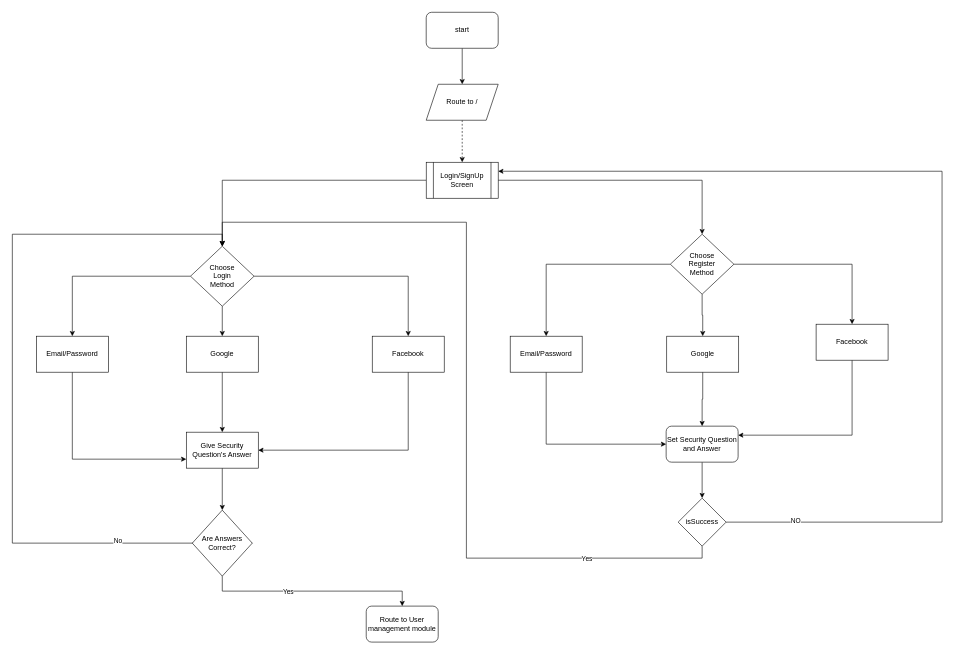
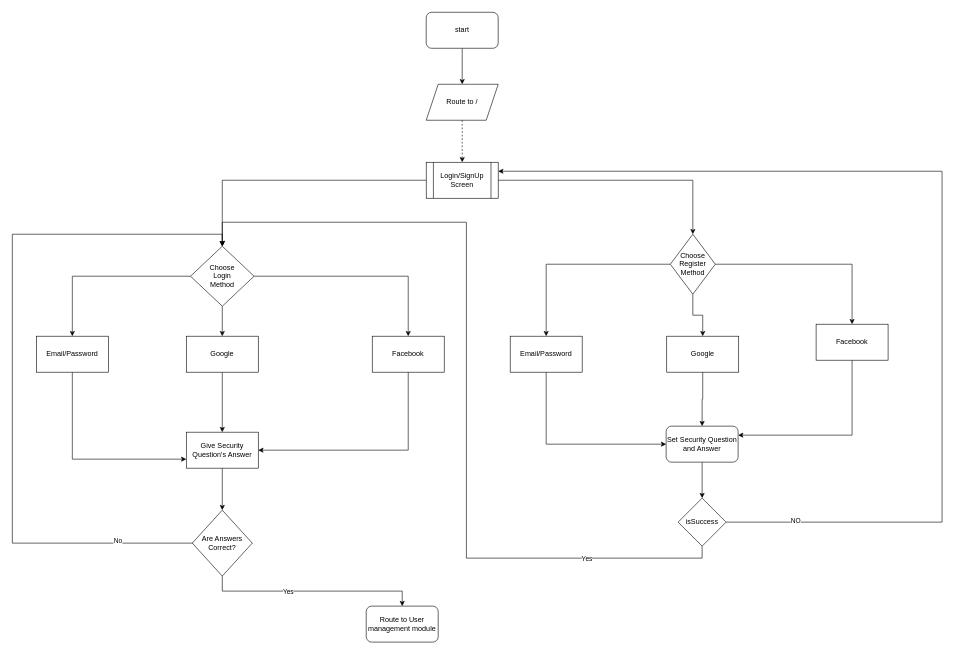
  <mxCell id="0" />
  <mxCell id="1" parent="0" />
  <mxCell id="2" style="edgeStyle=orthogonalEdgeStyle;rounded=0;orthogonalLoop=1;jettySize=auto;html=1;exitX=0.5;exitY=1;exitDx=0;exitDy=0;" edge="1" parent="1" source="3" target="5"><mxGeometry relative="1" as="geometry" /></mxCell>
  <mxCell id="3" value="start" style="rounded=1;whiteSpace=wrap;html=1;" vertex="1" parent="1"><mxGeometry x="710" y="20" width="120" height="60" as="geometry" /></mxCell>
  <mxCell id="4" style="edgeStyle=orthogonalEdgeStyle;rounded=0;orthogonalLoop=1;jettySize=auto;html=1;exitX=0.5;exitY=1;exitDx=0;exitDy=0;dashed=1;" edge="1" parent="1" source="5" target="8"><mxGeometry relative="1" as="geometry" /></mxCell>
  <mxCell id="5" value="Route to /" style="shape=parallelogram;perimeter=parallelogramPerimeter;whiteSpace=wrap;html=1;fixedSize=1;" vertex="1" parent="1"><mxGeometry x="710" y="140" width="120" height="60" as="geometry" /></mxCell>
  <mxCell id="6" style="edgeStyle=orthogonalEdgeStyle;rounded=0;orthogonalLoop=1;jettySize=auto;html=1;exitX=0;exitY=0.5;exitDx=0;exitDy=0;" edge="1" parent="1" source="8" target="12"><mxGeometry relative="1" as="geometry" /></mxCell>
  <mxCell id="7" style="edgeStyle=orthogonalEdgeStyle;rounded=0;orthogonalLoop=1;jettySize=auto;html=1;exitX=1;exitY=0.5;exitDx=0;exitDy=0;" edge="1" parent="1" source="8" target="22"><mxGeometry relative="1" as="geometry" /></mxCell>
  <mxCell id="8" value="Login/SignUp Screen" style="shape=process;whiteSpace=wrap;html=1;backgroundOutline=1;" vertex="1" parent="1"><mxGeometry x="710" y="270" width="120" height="60" as="geometry" /></mxCell>
  <mxCell id="9" style="edgeStyle=orthogonalEdgeStyle;rounded=0;orthogonalLoop=1;jettySize=auto;html=1;exitX=0;exitY=0.5;exitDx=0;exitDy=0;" edge="1" parent="1" source="12" target="14"><mxGeometry relative="1" as="geometry" /></mxCell>
  <mxCell id="10" style="edgeStyle=orthogonalEdgeStyle;rounded=0;orthogonalLoop=1;jettySize=auto;html=1;exitX=0.5;exitY=1;exitDx=0;exitDy=0;" edge="1" parent="1" source="12" target="16"><mxGeometry relative="1" as="geometry" /></mxCell>
  <mxCell id="11" style="edgeStyle=orthogonalEdgeStyle;rounded=0;orthogonalLoop=1;jettySize=auto;html=1;exitX=1;exitY=0.5;exitDx=0;exitDy=0;" edge="1" parent="1" source="12" target="18"><mxGeometry relative="1" as="geometry" /></mxCell>
  <mxCell id="12" value="Choose&lt;br&gt;Login &lt;br&gt;Method" style="rhombus;whiteSpace=wrap;html=1;" vertex="1" parent="1"><mxGeometry x="317" y="410" width="106" height="100" as="geometry" /></mxCell>
  <mxCell id="13" style="edgeStyle=orthogonalEdgeStyle;rounded=0;orthogonalLoop=1;jettySize=auto;html=1;entryX=0;entryY=0.75;entryDx=0;entryDy=0;exitX=0.5;exitY=1;exitDx=0;exitDy=0;" edge="1" parent="1" source="14" target="34"><mxGeometry relative="1" as="geometry" /></mxCell>
  <mxCell id="14" value="Email/Password" style="rounded=0;whiteSpace=wrap;html=1;" vertex="1" parent="1"><mxGeometry x="60" y="560" width="120" height="60" as="geometry" /></mxCell>
  <mxCell id="15" style="edgeStyle=orthogonalEdgeStyle;rounded=0;orthogonalLoop=1;jettySize=auto;html=1;" edge="1" parent="1" source="16" target="34"><mxGeometry relative="1" as="geometry" /></mxCell>
  <mxCell id="16" value="Google" style="rounded=0;whiteSpace=wrap;html=1;" vertex="1" parent="1"><mxGeometry x="310" y="560" width="120" height="60" as="geometry" /></mxCell>
  <mxCell id="17" style="edgeStyle=orthogonalEdgeStyle;rounded=0;orthogonalLoop=1;jettySize=auto;html=1;exitX=0.5;exitY=1;exitDx=0;exitDy=0;entryX=1;entryY=0.5;entryDx=0;entryDy=0;" edge="1" parent="1" source="18" target="34"><mxGeometry relative="1" as="geometry" /></mxCell>
  <mxCell id="18" value="Facebook" style="rounded=0;whiteSpace=wrap;html=1;" vertex="1" parent="1"><mxGeometry x="620" y="560" width="120" height="60" as="geometry" /></mxCell>
  <mxCell id="19" style="edgeStyle=orthogonalEdgeStyle;rounded=0;orthogonalLoop=1;jettySize=auto;html=1;exitX=0;exitY=0.5;exitDx=0;exitDy=0;" edge="1" parent="1" source="22" target="24"><mxGeometry relative="1" as="geometry" /></mxCell>
  <mxCell id="20" style="edgeStyle=orthogonalEdgeStyle;rounded=0;orthogonalLoop=1;jettySize=auto;html=1;exitX=0.5;exitY=1;exitDx=0;exitDy=0;" edge="1" parent="1" source="22" target="26"><mxGeometry relative="1" as="geometry" /></mxCell>
  <mxCell id="21" style="edgeStyle=orthogonalEdgeStyle;rounded=0;orthogonalLoop=1;jettySize=auto;html=1;exitX=1;exitY=0.5;exitDx=0;exitDy=0;" edge="1" parent="1" source="22" target="28"><mxGeometry relative="1" as="geometry" /></mxCell>
- <mxCell id="22" value="Choose&lt;br&gt;Register&lt;br&gt;Method" style="rhombus;whiteSpace=wrap;html=1;" vertex="1" parent="1"><mxGeometry x="1117" y="390" width="106" height="100" as="geometry" /></mxCell>
+ <mxCell id="22" value="Choose&lt;br&gt;Register&lt;br&gt;Method" style="rhombus;whiteSpace=wrap;html=1;" vertex="1" parent="1"><mxGeometry x="1117" y="390" width="75" height="100" as="geometry" /></mxCell>
  <mxCell id="23" style="edgeStyle=orthogonalEdgeStyle;rounded=0;orthogonalLoop=1;jettySize=auto;html=1;exitX=0.5;exitY=1;exitDx=0;exitDy=0;entryX=0;entryY=0.5;entryDx=0;entryDy=0;" edge="1" parent="1" source="24" target="32"><mxGeometry relative="1" as="geometry" /></mxCell>
  <mxCell id="24" value="Email/Password" style="rounded=0;whiteSpace=wrap;html=1;" vertex="1" parent="1"><mxGeometry x="850" y="560" width="120" height="60" as="geometry" /></mxCell>
  <mxCell id="25" style="edgeStyle=orthogonalEdgeStyle;rounded=0;orthogonalLoop=1;jettySize=auto;html=1;entryX=0.5;entryY=0;entryDx=0;entryDy=0;" edge="1" parent="1" source="26" target="32"><mxGeometry relative="1" as="geometry" /></mxCell>
  <mxCell id="26" value="Google" style="rounded=0;whiteSpace=wrap;html=1;" vertex="1" parent="1"><mxGeometry x="1111" y="560" width="120" height="60" as="geometry" /></mxCell>
  <mxCell id="27" style="edgeStyle=orthogonalEdgeStyle;rounded=0;orthogonalLoop=1;jettySize=auto;html=1;exitX=0.5;exitY=1;exitDx=0;exitDy=0;entryX=1;entryY=0.25;entryDx=0;entryDy=0;" edge="1" parent="1" source="28" target="32"><mxGeometry relative="1" as="geometry" /></mxCell>
  <mxCell id="28" value="Facebook" style="rounded=0;whiteSpace=wrap;html=1;" vertex="1" parent="1"><mxGeometry x="1360" y="540" width="120" height="60" as="geometry" /></mxCell>
  <mxCell id="29" style="edgeStyle=orthogonalEdgeStyle;rounded=0;orthogonalLoop=1;jettySize=auto;html=1;entryX=0.5;entryY=0;entryDx=0;entryDy=0;exitX=0.5;exitY=1;exitDx=0;exitDy=0;" edge="1" parent="1" source="44" target="12"><mxGeometry relative="1" as="geometry"><Array as="points"><mxPoint x="1170" y="930" /><mxPoint x="777" y="930" /><mxPoint x="777" y="370" /><mxPoint x="370" y="370" /></Array></mxGeometry></mxCell>
  <mxCell id="30" value="Yes" style="edgeLabel;html=1;align=center;verticalAlign=middle;resizable=0;points=[];" vertex="1" connectable="0" parent="29"><mxGeometry x="-0.7" relative="1" as="geometry"><mxPoint as="offset" /></mxGeometry></mxCell>
  <mxCell id="31" style="edgeStyle=orthogonalEdgeStyle;rounded=0;orthogonalLoop=1;jettySize=auto;html=1;exitX=0.5;exitY=1;exitDx=0;exitDy=0;" edge="1" parent="1" source="32" target="44"><mxGeometry relative="1" as="geometry" /></mxCell>
  <mxCell id="32" value="Set Security Question and Answer" style="rounded=1;whiteSpace=wrap;html=1;" vertex="1" parent="1"><mxGeometry x="1110" y="710" width="120" height="60" as="geometry" /></mxCell>
  <mxCell id="33" style="edgeStyle=orthogonalEdgeStyle;rounded=0;orthogonalLoop=1;jettySize=auto;html=1;exitX=0.5;exitY=1;exitDx=0;exitDy=0;" edge="1" parent="1" source="34" target="40"><mxGeometry relative="1" as="geometry" /></mxCell>
  <mxCell id="34" value="Give Security Question's Answer" style="whiteSpace=wrap;html=1;rounded=0;" vertex="1" parent="1"><mxGeometry x="310" y="720" width="120" height="60" as="geometry" /></mxCell>
  <mxCell id="35" style="edgeStyle=orthogonalEdgeStyle;rounded=0;orthogonalLoop=1;jettySize=auto;html=1;exitX=1;exitY=0.5;exitDx=0;exitDy=0;entryX=0.5;entryY=0;entryDx=0;entryDy=0;" edge="1" parent="1" source="40" target="12"><mxGeometry relative="1" as="geometry"><mxPoint x="530" y="915" as="sourcePoint" /><mxPoint x="580" y="420" as="targetPoint" /><Array as="points"><mxPoint x="20" y="905" /><mxPoint x="20" y="390" /><mxPoint x="370" y="390" /></Array></mxGeometry></mxCell>
  <mxCell id="36" value="No" style="edgeLabel;html=1;align=center;verticalAlign=middle;resizable=0;points=[];" vertex="1" connectable="0" parent="35"><mxGeometry x="-0.916" y="-5" relative="1" as="geometry"><mxPoint as="offset" /></mxGeometry></mxCell>
  <mxCell id="37" value="No" style="edgeLabel;html=1;align=center;verticalAlign=middle;resizable=0;points=[];" vertex="1" connectable="0" parent="35"><mxGeometry x="-0.652" y="-5" relative="1" as="geometry"><mxPoint as="offset" /></mxGeometry></mxCell>
  <mxCell id="38" style="edgeStyle=orthogonalEdgeStyle;rounded=0;orthogonalLoop=1;jettySize=auto;html=1;exitX=0.5;exitY=1;exitDx=0;exitDy=0;" edge="1" parent="1" source="40" target="41"><mxGeometry relative="1" as="geometry" /></mxCell>
  <mxCell id="39" value="Yes" style="edgeLabel;html=1;align=center;verticalAlign=middle;resizable=0;points=[];" vertex="1" connectable="0" parent="38"><mxGeometry x="-0.234" relative="1" as="geometry"><mxPoint as="offset" /></mxGeometry></mxCell>
  <mxCell id="40" value="Are Answers Correct?" style="rhombus;whiteSpace=wrap;html=1;" vertex="1" parent="1"><mxGeometry x="320" y="850" width="100" height="110" as="geometry" /></mxCell>
  <mxCell id="41" value="Route to User management module" style="rounded=1;whiteSpace=wrap;html=1;" vertex="1" parent="1"><mxGeometry x="610" y="1010" width="120" height="60" as="geometry" /></mxCell>
  <mxCell id="42" style="edgeStyle=orthogonalEdgeStyle;rounded=0;orthogonalLoop=1;jettySize=auto;html=1;exitX=1;exitY=0.5;exitDx=0;exitDy=0;entryX=1;entryY=0.25;entryDx=0;entryDy=0;" edge="1" parent="1" source="44" target="8"><mxGeometry relative="1" as="geometry"><Array as="points"><mxPoint x="1570" y="870" /><mxPoint x="1570" y="285" /></Array></mxGeometry></mxCell>
  <mxCell id="43" value="NO" style="edgeLabel;html=1;align=center;verticalAlign=middle;resizable=0;points=[];" vertex="1" connectable="0" parent="42"><mxGeometry x="-0.864" y="3" relative="1" as="geometry"><mxPoint as="offset" /></mxGeometry></mxCell>
  <mxCell id="44" value="isSuccess" style="rhombus;whiteSpace=wrap;html=1;" vertex="1" parent="1"><mxGeometry x="1130" y="830" width="80" height="80" as="geometry" /></mxCell>
